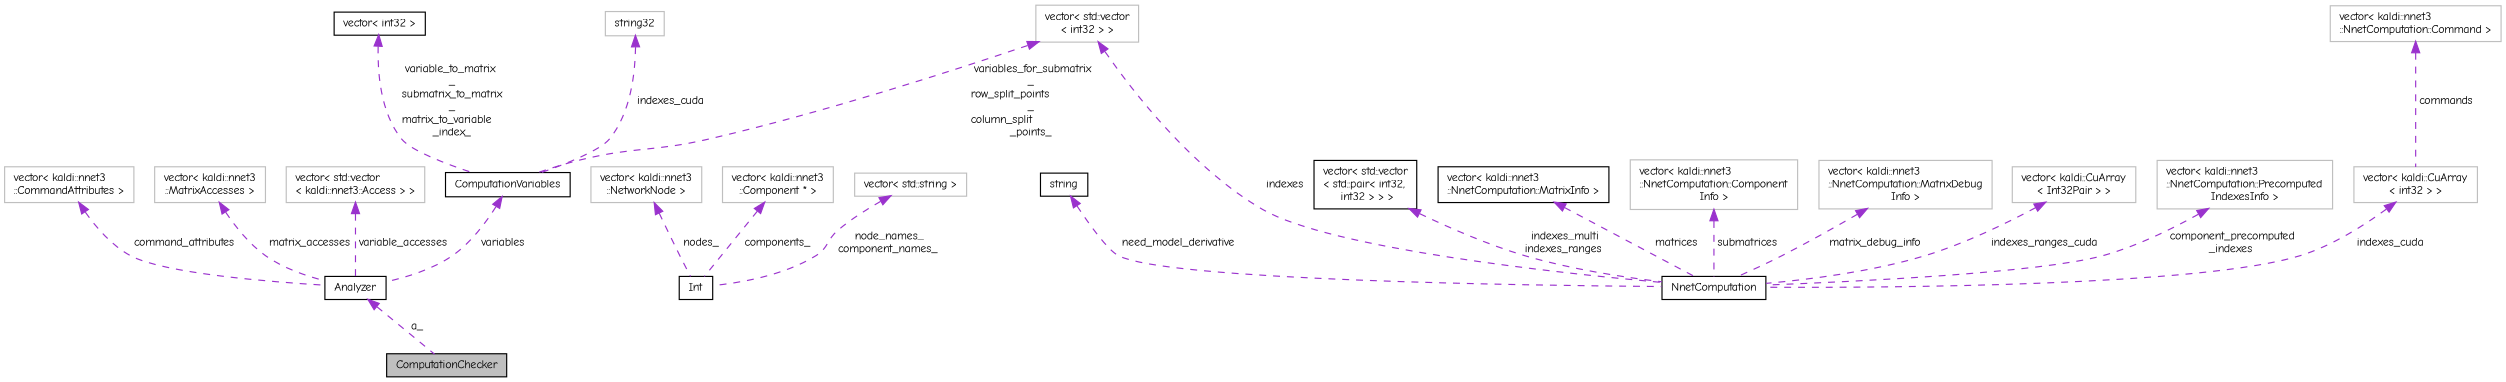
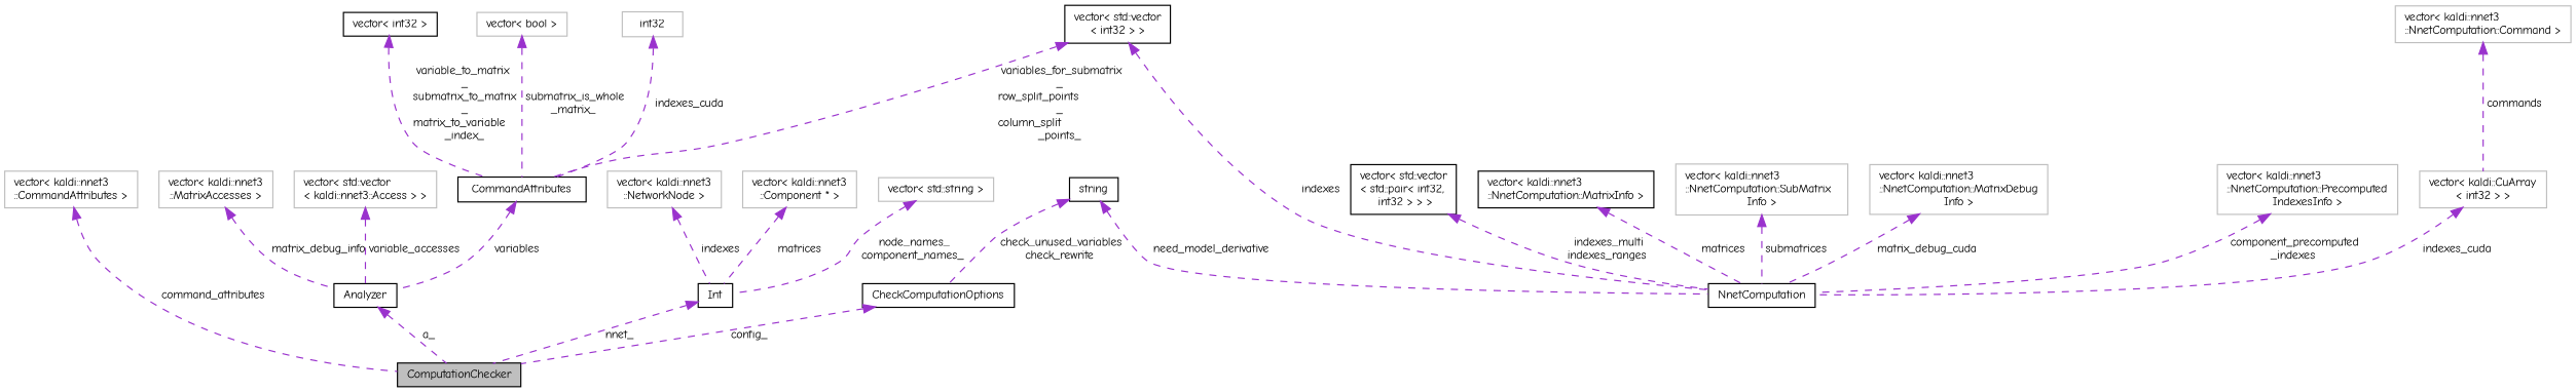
  digraph {
    fontname="Comic Neue"
    rankdir=TB
    node [color=grey75 fillcolor=white fontname="Comic Neue" fontsize=10 shape=record style=filled]
    edge [color=darkorchid3 dir=back fontname="Comic Neue" fontsize=10 labelfontname=Helvetica labelfontsize=10 style=dashed]
    n1 [color=black fillcolor=grey75 fontcolor=black height=0.2 label=ComputationChecker width=0.4]
+   n2 [color=black height=0.2 label=CheckComputationOptions width=0.4]
    n3 [color=black height=0.2 label=string width=0.4]
    n4 [color=black height=0.2 label=NnetComputation width=0.4]
    n5 [height=0.2 label="vector\< kaldi::nnet3\l::NnetComputation::Command \>" width=0.4]
    n6 [height=0.2 label="vector\< kaldi::CuArray\l\< int32 \> \>" width=0.4]
    n7 [color=black height=0.2 label="vector\< std::vector\l\< std::pair\< int32,\l int32 \> \> \>" width=0.4]
    n8 [color=black height=0.2 label="vector\< kaldi::nnet3\l::NnetComputation::MatrixInfo \>" width=0.4]
-   n9 [height=0.2 label="vector\< kaldi::nnet3\l::NnetComputation::Component\lInfo \>" width=0.4]
+   n9 [height=0.2 label="vector\< kaldi::nnet3\l::NnetComputation::SubMatrix\lInfo \>" width=0.4]
    n10 [height=0.2 label="vector\< kaldi::nnet3\l::NnetComputation::MatrixDebug\lInfo \>" width=0.4]
-   n11 [height=0.2 label="vector\< kaldi::CuArray\l\< Int32Pair \> \>" width=0.4]
    n12 [height=0.2 label="vector\< kaldi::nnet3\l::NnetComputation::Precomputed\lIndexesInfo \>" width=0.4]
-   n13 [height=0.2 label="vector\< std::vector\l\< int32 \> \>" width=0.4]
-   n14 [color=black height=0.2 label=ComputationVariables width=0.4]
+   n13 [color=black height=0.2 label="vector\< std::vector\l\< int32 \> \>" width=0.4]
+   n14 [color=black height=0.2 label=CommandAttributes width=0.4]
    n15 [color=black height=0.2 label=Analyzer width=0.4]
    n16 [height=0.2 label="vector\< kaldi::nnet3\l::CommandAttributes \>" width=0.4]
    n17 [height=0.2 label="vector\< kaldi::nnet3\l::MatrixAccesses \>" width=0.4]
    n18 [height=0.2 label="vector\< std::vector\l\< kaldi::nnet3::Access \> \>" width=0.4]
    n19 [color=black height=0.2 label="vector\< int32 \>" width=0.4]
-   n21 [height=0.2 label=string32 width=0.4]
+   n20 [height=0.2 label="vector\< bool \>" width=0.4]
+   n21 [height=0.2 label=int32 width=0.4]
    n22 [color=black height=0.2 label=Int width=0.4]
    n23 [height=0.2 label="vector\< std::string \>" width=0.4]
    n24 [height=0.2 label="vector\< kaldi::nnet3\l::NetworkNode \>" width=0.4]
    n25 [height=0.2 label="vector\< kaldi::nnet3\l::Component * \>" width=0.4]
+   n2 -> n1 [label=" config_"]
+   n3 -> n2 [label=" check_unused_variables\ncheck_rewrite"]
    n3 -> n4 [label=" need_model_derivative"]
    n5 -> n6 [label=" commands"]
    n6 -> n4 [label=" indexes_cuda"]
    n7 -> n4 [label=" indexes_multi\nindexes_ranges"]
    n8 -> n4 [label=" matrices"]
    n9 -> n4 [label=" submatrices"]
-   n10 -> n4 [label=" matrix_debug_info"]
-   n11 -> n4 [label=" indexes_ranges_cuda"]
+   n10 -> n4 [label=" matrix_debug_cuda"]
    n12 -> n4 [label=" component_precomputed\l_indexes"]
    n13 -> n4 [label=" indexes"]
    n13 -> n14 [label=" variables_for_submatrix\l_\nrow_split_points\l_\ncolumn_split\l_points_"]
    n14 -> n15 [label=" variables"]
    n15 -> n1 [label=" a_"]
-   n16 -> n15 [label=" command_attributes"]
-   n17 -> n15 [label=" matrix_accesses"]
+   n16 -> n1 [label=" command_attributes"]
+   n17 -> n15 [label=" matrix_debug_info"]
    n18 -> n15 [label=" variable_accesses"]
    n19 -> n14 [label=" variable_to_matrix\l_\nsubmatrix_to_matrix\l_\nmatrix_to_variable\l_index_"]
+   n20 -> n14 [label=" submatrix_is_whole\l_matrix_"]
    n21 -> n14 [label=" indexes_cuda"]
+   n22 -> n1 [label=" nnet_"]
    n23 -> n22 [label=" node_names_\ncomponent_names_"]
-   n24 -> n22 [label=" nodes_"]
-   n25 -> n22 [label=" components_"]
+   n24 -> n22 [label=" indexes"]
+   n25 -> n22 [label=" matrices"]
  }
